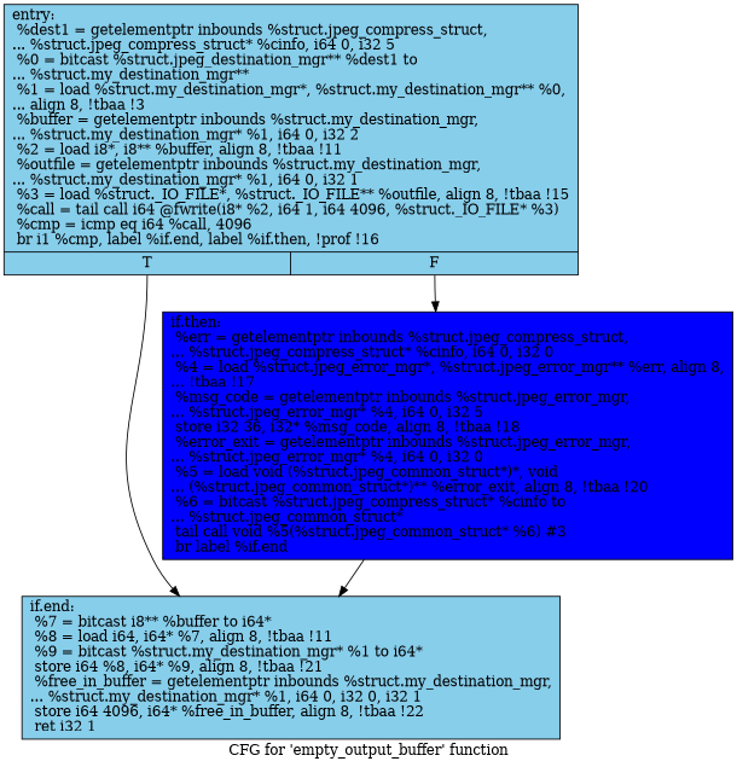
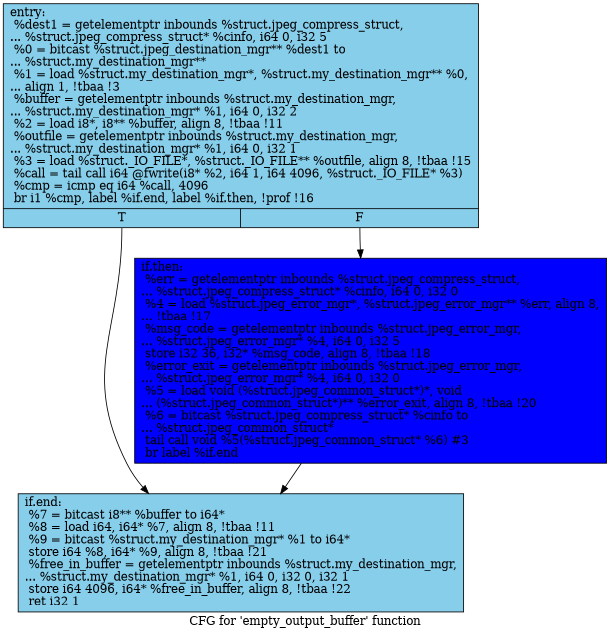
  digraph {
    label="CFG for 'empty_output_buffer' function"
    node [fillcolor=skyblue shape=record style=filled]
-   n1 [label="{entry:\l  %dest1 = getelementptr inbounds %struct.jpeg_compress_struct,\l... %struct.jpeg_compress_struct* %cinfo, i64 0, i32 5\l  %0 = bitcast %struct.jpeg_destination_mgr** %dest1 to\l... %struct.my_destination_mgr**\l  %1 = load %struct.my_destination_mgr*, %struct.my_destination_mgr** %0,\l... align 8, !tbaa !3\l  %buffer = getelementptr inbounds %struct.my_destination_mgr,\l... %struct.my_destination_mgr* %1, i64 0, i32 2\l  %2 = load i8*, i8** %buffer, align 8, !tbaa !11\l  %outfile = getelementptr inbounds %struct.my_destination_mgr,\l... %struct.my_destination_mgr* %1, i64 0, i32 1\l  %3 = load %struct._IO_FILE*, %struct._IO_FILE** %outfile, align 8, !tbaa !15\l  %call = tail call i64 @fwrite(i8* %2, i64 1, i64 4096, %struct._IO_FILE* %3)\l  %cmp = icmp eq i64 %call, 4096\l  br i1 %cmp, label %if.end, label %if.then, !prof !16\l|{<s0>T|<s1>F}}"]
+   n1 [label="{entry:\l  %dest1 = getelementptr inbounds %struct.jpeg_compress_struct,\l... %struct.jpeg_compress_struct* %cinfo, i64 0, i32 5\l  %0 = bitcast %struct.jpeg_destination_mgr** %dest1 to\l... %struct.my_destination_mgr**\l  %1 = load %struct.my_destination_mgr*, %struct.my_destination_mgr** %0,\l... align 1, !tbaa !3\l  %buffer = getelementptr inbounds %struct.my_destination_mgr,\l... %struct.my_destination_mgr* %1, i64 0, i32 2\l  %2 = load i8*, i8** %buffer, align 8, !tbaa !11\l  %outfile = getelementptr inbounds %struct.my_destination_mgr,\l... %struct.my_destination_mgr* %1, i64 0, i32 1\l  %3 = load %struct._IO_FILE*, %struct._IO_FILE** %outfile, align 8, !tbaa !15\l  %call = tail call i64 @fwrite(i8* %2, i64 1, i64 4096, %struct._IO_FILE* %3)\l  %cmp = icmp eq i64 %call, 4096\l  br i1 %cmp, label %if.end, label %if.then, !prof !16\l|{<s0>T|<s1>F}}"]
    n2 [label="{if.end:                                           \l  %7 = bitcast i8** %buffer to i64*\l  %8 = load i64, i64* %7, align 8, !tbaa !11\l  %9 = bitcast %struct.my_destination_mgr* %1 to i64*\l  store i64 %8, i64* %9, align 8, !tbaa !21\l  %free_in_buffer = getelementptr inbounds %struct.my_destination_mgr,\l... %struct.my_destination_mgr* %1, i64 0, i32 0, i32 1\l  store i64 4096, i64* %free_in_buffer, align 8, !tbaa !22\l  ret i32 1\l}"]
    n3 [fillcolor=blue label="{if.then:                                          \l  %err = getelementptr inbounds %struct.jpeg_compress_struct,\l... %struct.jpeg_compress_struct* %cinfo, i64 0, i32 0\l  %4 = load %struct.jpeg_error_mgr*, %struct.jpeg_error_mgr** %err, align 8,\l... !tbaa !17\l  %msg_code = getelementptr inbounds %struct.jpeg_error_mgr,\l... %struct.jpeg_error_mgr* %4, i64 0, i32 5\l  store i32 36, i32* %msg_code, align 8, !tbaa !18\l  %error_exit = getelementptr inbounds %struct.jpeg_error_mgr,\l... %struct.jpeg_error_mgr* %4, i64 0, i32 0\l  %5 = load void (%struct.jpeg_common_struct*)*, void\l... (%struct.jpeg_common_struct*)** %error_exit, align 8, !tbaa !20\l  %6 = bitcast %struct.jpeg_compress_struct* %cinfo to\l... %struct.jpeg_common_struct*\l  tail call void %5(%struct.jpeg_common_struct* %6) #3\l  br label %if.end\l}"]
    n1 -> n2 [tailport=s0]
    n1 -> n3 [tailport=s1]
    n3 -> n2
  }
